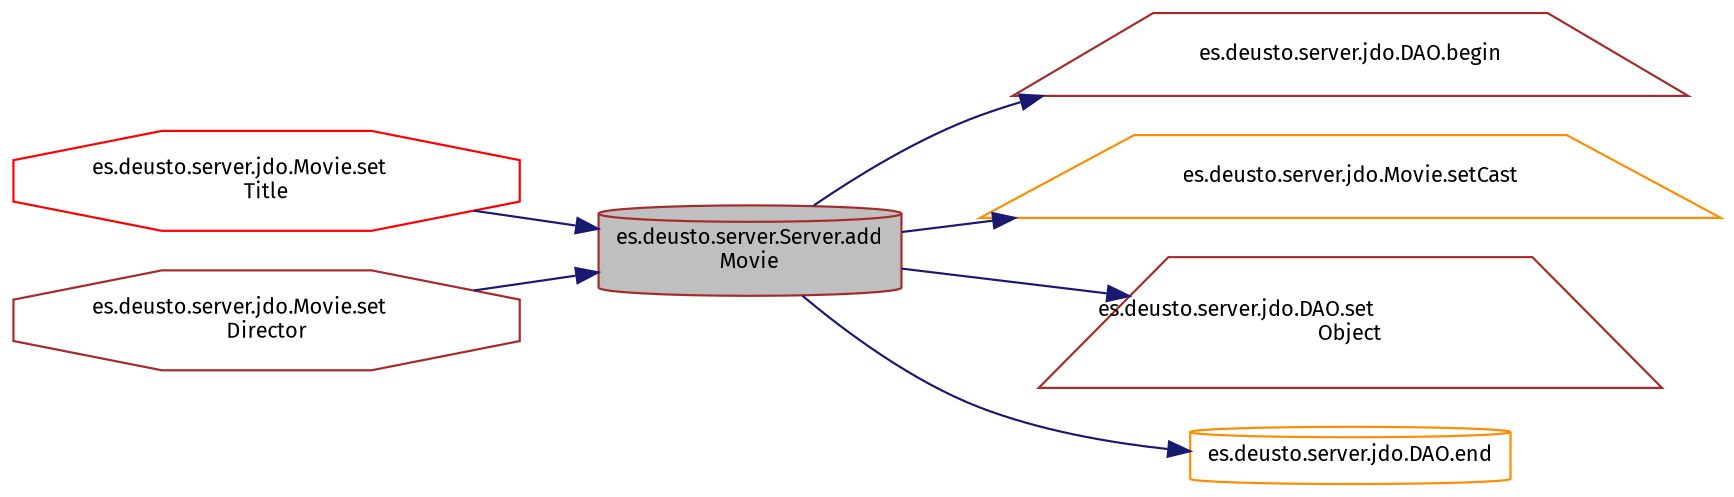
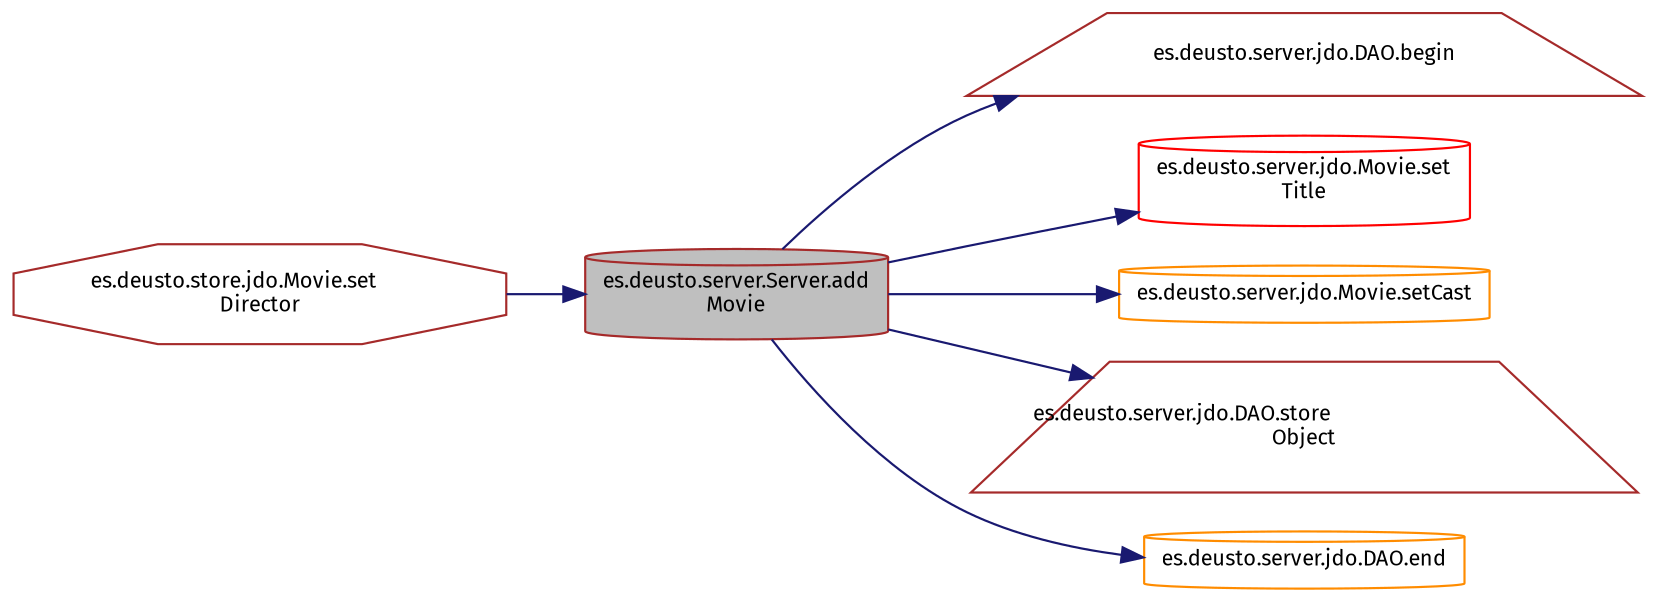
  digraph {
    fontname="Fira Sans"
    rankdir=LR
    node [color=brown fillcolor=white fontname="Fira Sans" fontsize=10 shape=trapezium style=filled]
    edge [color=midnightblue fontname="Fira Sans" fontsize=10 labelfontname=Helvetica labelfontsize=10 style=solid]
    n1 [fillcolor=grey75 fontcolor=black height=0.2 label="es.deusto.server.Server.add\lMovie" shape=cylinder width=0.4]
    n2 [height=0.2 label="es.deusto.server.jdo.DAO.begin" width=0.4]
-   n3 [color=red height=0.2 label="es.deusto.server.jdo.Movie.set\lTitle" shape=octagon width=0.4]
-   n4 [color=darkorange height=0.2 label="es.deusto.server.jdo.Movie.setCast" width=0.4]
-   n5 [height=0.2 label="es.deusto.server.jdo.DAO.set\lObject" width=0.4]
+   n3 [color=red height=0.2 label="es.deusto.server.jdo.Movie.set\lTitle" shape=cylinder width=0.4]
+   n4 [color=darkorange height=0.2 label="es.deusto.server.jdo.Movie.setCast" shape=cylinder width=0.4]
+   n5 [height=0.2 label="es.deusto.server.jdo.DAO.store\lObject" width=0.4]
    n6 [color=darkorange height=0.2 label="es.deusto.server.jdo.DAO.end" shape=cylinder width=0.4]
-   n7 [height=0.2 label="es.deusto.server.jdo.Movie.set\lDirector" shape=octagon width=0.4]
+   n7 [height=0.2 label="es.deusto.store.jdo.Movie.set\lDirector" shape=octagon width=0.4]
    n1 -> n2
-   n3 -> n1
+   n1 -> n3
    n1 -> n4
    n1 -> n5
    n1 -> n6
    n7 -> n1
  }
